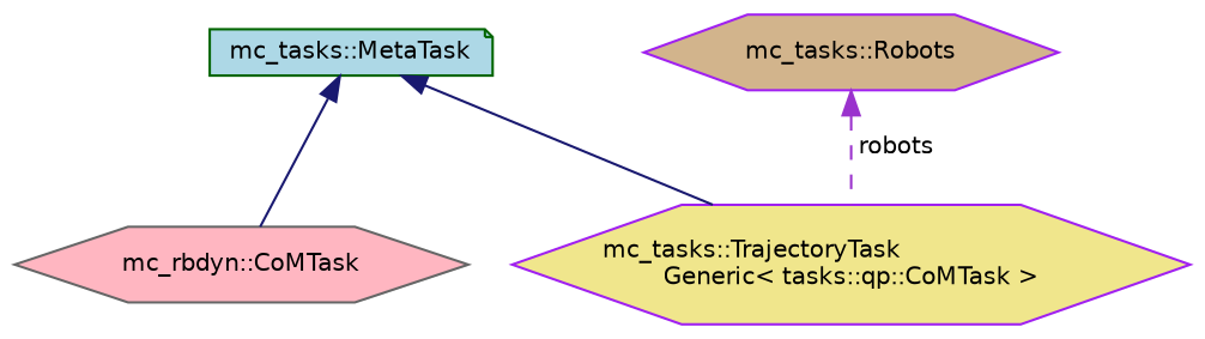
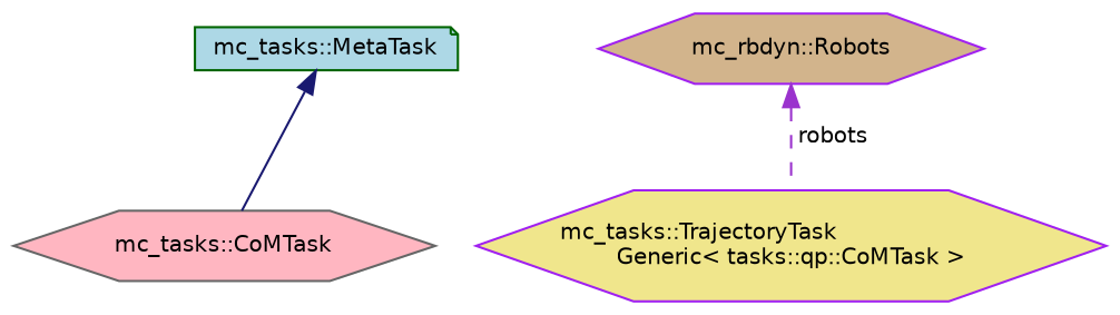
  digraph {
    node [color=purple fontname=Helvetica fontsize=10 shape=hexagon style=filled]
    edge [color=midnightblue dir=back fontname=Helvetica fontsize=10 labelfontname=Helvetica labelfontsize=10 style=solid]
-   n1 [color=gray40 fillcolor=lightpink fontcolor=black height=0.2 label="mc_rbdyn::CoMTask" width=0.4]
+   n1 [color=gray40 fillcolor=lightpink fontcolor=black height=0.2 label="mc_tasks::CoMTask" width=0.4]
    n2 [fillcolor=khaki height=0.2 label="mc_tasks::TrajectoryTask\lGeneric\< tasks::qp::CoMTask \>" width=0.4]
    n3 [color=darkgreen fillcolor=lightblue height=0.2 label="mc_tasks::MetaTask" shape=note width=0.4]
-   n4 [fillcolor=tan height=0.2 label="mc_tasks::Robots" width=0.4]
+   n4 [fillcolor=tan height=0.2 label="mc_rbdyn::Robots" width=0.4]
    n3 -> n1
-   n3 -> n2
    n4 -> n2 [color=darkorchid3 label=" robots" style=dashed]
  }
